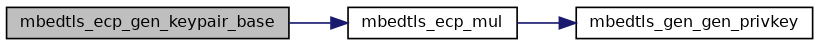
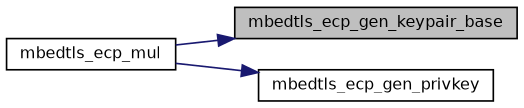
  digraph {
    rankdir=LR
    node [color=black fillcolor=white fontname=Helvetica fontsize=10 shape=record style=filled]
    edge [color=midnightblue fontname=Helvetica fontsize=10 labelfontname=Helvetica labelfontsize=10 style=solid]
    n1 [fillcolor=grey75 fontcolor=black height=0.2 label=mbedtls_ecp_gen_keypair_base width=0.4]
    n2 [height=0.2 label=mbedtls_ecp_mul width=0.4]
-   n3 [height=0.2 label=mbedtls_gen_gen_privkey width=0.4]
-   n1 -> n2
+   n3 [height=0.2 label=mbedtls_ecp_gen_privkey width=0.4]
+   n2 -> n1
    n2 -> n3
  }
